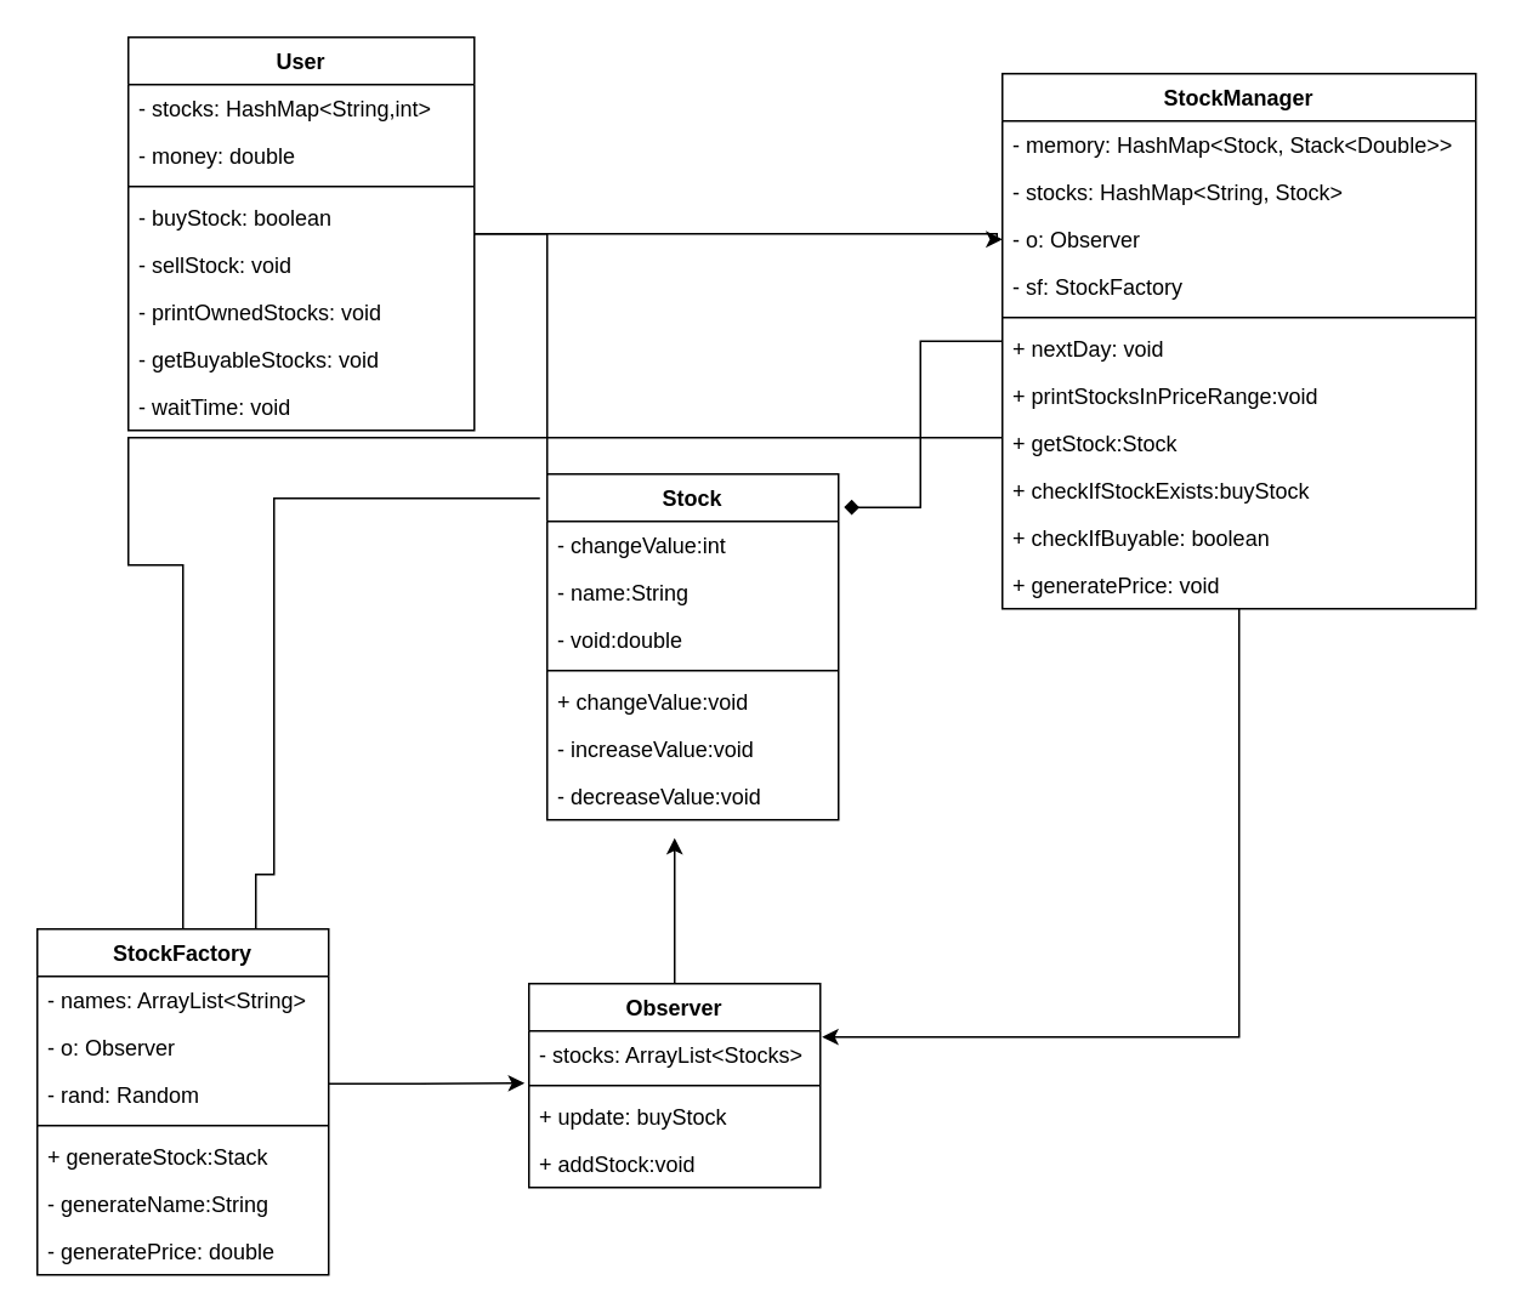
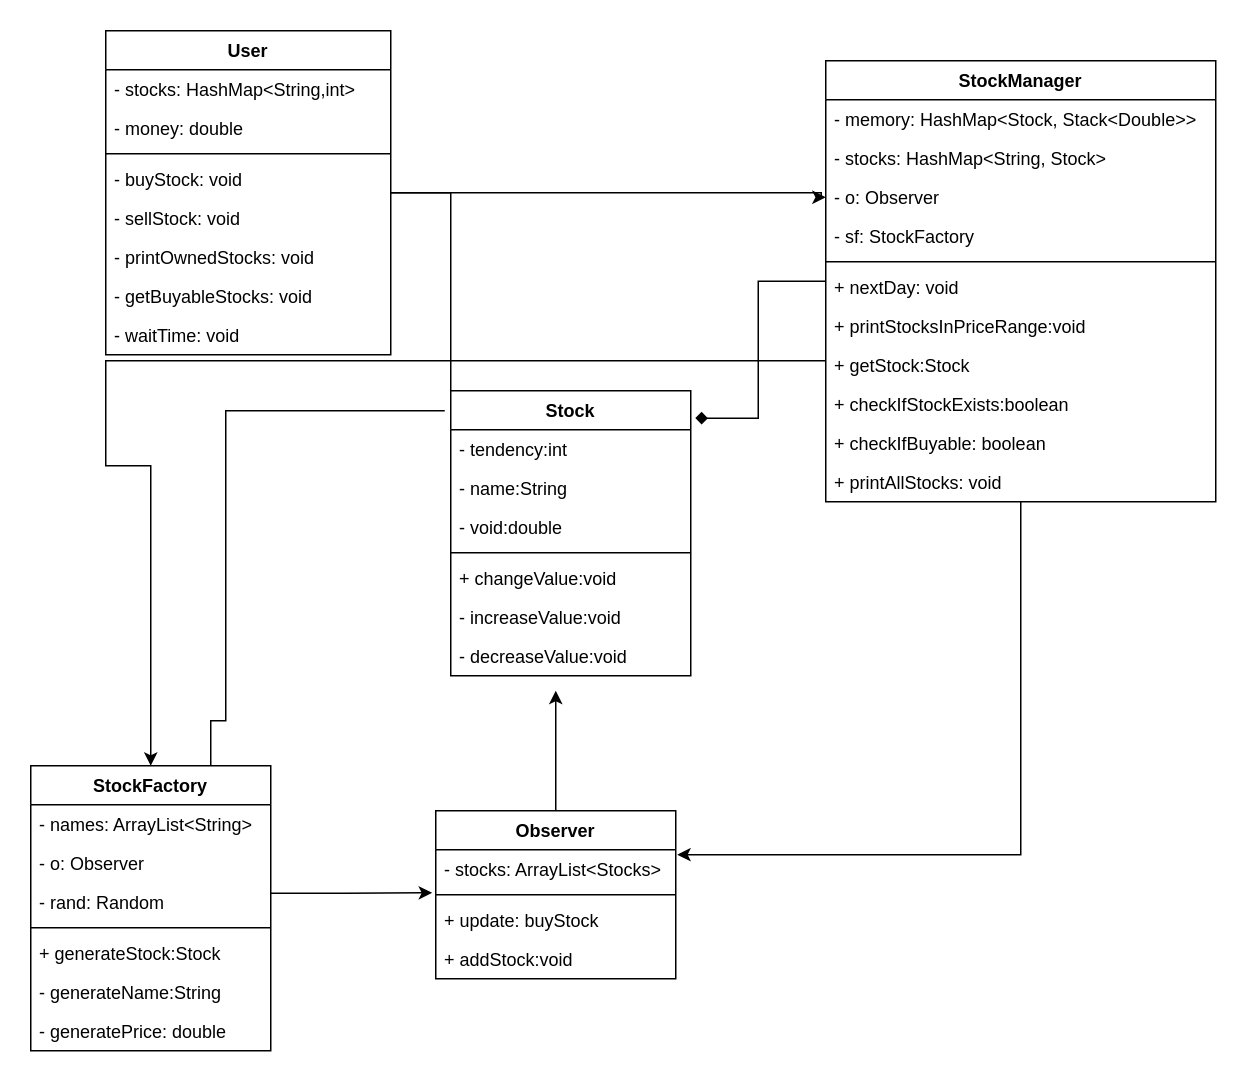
  <mxCell id="0" />
  <mxCell id="1" parent="0" />
  <mxCell id="2" style="edgeStyle=orthogonalEdgeStyle;rounded=0;orthogonalLoop=1;jettySize=auto;html=1;entryX=0;entryY=0.5;entryDx=0;entryDy=0;" edge="1" parent="1" source="4" target="19"><mxGeometry relative="1" as="geometry"><Array as="points"><mxPoint x="547" y="128" /><mxPoint x="547" y="131" /></Array></mxGeometry></mxCell>
  <mxCell id="3" style="edgeStyle=orthogonalEdgeStyle;rounded=0;orthogonalLoop=1;jettySize=auto;html=1;entryX=0;entryY=0;entryDx=0;entryDy=0;endArrow=none;" edge="1" parent="1" source="4" target="44"><mxGeometry relative="1" as="geometry" /></mxCell>
  <mxCell id="4" value="User" style="swimlane;fontStyle=1;align=center;verticalAlign=top;childLayout=stackLayout;horizontal=1;startSize=26;horizontalStack=0;resizeParent=1;resizeParentMax=0;resizeLast=0;collapsible=1;marginBottom=0;" vertex="1" parent="1"><mxGeometry x="70" y="20" width="190" height="216" as="geometry" /></mxCell>
  <mxCell id="5" value="- stocks: HashMap&lt;String,int&gt;" style="text;strokeColor=none;fillColor=none;align=left;verticalAlign=top;spacingLeft=4;spacingRight=4;overflow=hidden;rotatable=0;points=[[0,0.5],[1,0.5]];portConstraint=eastwest;" vertex="1" parent="4"><mxGeometry y="26" width="190" height="26" as="geometry" /></mxCell>
  <mxCell id="6" value="- money: double" style="text;strokeColor=none;fillColor=none;align=left;verticalAlign=top;spacingLeft=4;spacingRight=4;overflow=hidden;rotatable=0;points=[[0,0.5],[1,0.5]];portConstraint=eastwest;" vertex="1" parent="4"><mxGeometry y="52" width="190" height="26" as="geometry" /></mxCell>
  <mxCell id="7" value="" style="line;strokeWidth=1;fillColor=none;align=left;verticalAlign=middle;spacingTop=-1;spacingLeft=3;spacingRight=3;rotatable=0;labelPosition=right;points=[];portConstraint=eastwest;" vertex="1" parent="4"><mxGeometry y="78" width="190" height="8" as="geometry" /></mxCell>
- <mxCell id="8" value="- buyStock: boolean" style="text;strokeColor=none;fillColor=none;align=left;verticalAlign=top;spacingLeft=4;spacingRight=4;overflow=hidden;rotatable=0;points=[[0,0.5],[1,0.5]];portConstraint=eastwest;" vertex="1" parent="4"><mxGeometry y="86" width="190" height="26" as="geometry" /></mxCell>
+ <mxCell id="8" value="- buyStock: void" style="text;strokeColor=none;fillColor=none;align=left;verticalAlign=top;spacingLeft=4;spacingRight=4;overflow=hidden;rotatable=0;points=[[0,0.5],[1,0.5]];portConstraint=eastwest;" vertex="1" parent="4"><mxGeometry y="86" width="190" height="26" as="geometry" /></mxCell>
  <mxCell id="9" value="- sellStock: void" style="text;strokeColor=none;fillColor=none;align=left;verticalAlign=top;spacingLeft=4;spacingRight=4;overflow=hidden;rotatable=0;points=[[0,0.5],[1,0.5]];portConstraint=eastwest;" vertex="1" parent="4"><mxGeometry y="112" width="190" height="26" as="geometry" /></mxCell>
  <mxCell id="10" value="- printOwnedStocks: void" style="text;strokeColor=none;fillColor=none;align=left;verticalAlign=top;spacingLeft=4;spacingRight=4;overflow=hidden;rotatable=0;points=[[0,0.5],[1,0.5]];portConstraint=eastwest;" vertex="1" parent="4"><mxGeometry y="138" width="190" height="26" as="geometry" /></mxCell>
  <mxCell id="11" value="- getBuyableStocks: void" style="text;strokeColor=none;fillColor=none;align=left;verticalAlign=top;spacingLeft=4;spacingRight=4;overflow=hidden;rotatable=0;points=[[0,0.5],[1,0.5]];portConstraint=eastwest;" vertex="1" parent="4"><mxGeometry y="164" width="190" height="26" as="geometry" /></mxCell>
  <mxCell id="12" value="- waitTime: void" style="text;strokeColor=none;fillColor=none;align=left;verticalAlign=top;spacingLeft=4;spacingRight=4;overflow=hidden;rotatable=0;points=[[0,0.5],[1,0.5]];portConstraint=eastwest;" vertex="1" parent="4"><mxGeometry y="190" width="190" height="26" as="geometry" /></mxCell>
  <mxCell id="13" style="edgeStyle=orthogonalEdgeStyle;rounded=0;orthogonalLoop=1;jettySize=auto;html=1;entryX=1.006;entryY=0.125;entryDx=0;entryDy=0;entryPerimeter=0;" edge="1" parent="1" source="16" target="30"><mxGeometry relative="1" as="geometry"><Array as="points"><mxPoint x="680" y="569" /></Array></mxGeometry></mxCell>
- <mxCell id="14" style="edgeStyle=orthogonalEdgeStyle;rounded=0;orthogonalLoop=1;jettySize=auto;html=1;entryX=0.5;entryY=0;entryDx=0;entryDy=0;endArrow=none;" edge="1" parent="1" source="16" target="36"><mxGeometry relative="1" as="geometry"><Array as="points"><mxPoint x="70" y="240" /><mxPoint x="70" y="310" /></Array></mxGeometry></mxCell>
+ <mxCell id="14" style="edgeStyle=orthogonalEdgeStyle;rounded=0;orthogonalLoop=1;jettySize=auto;html=1;entryX=0.5;entryY=0;entryDx=0;entryDy=0;" edge="1" parent="1" source="16" target="36"><mxGeometry relative="1" as="geometry"><Array as="points"><mxPoint x="70" y="240" /><mxPoint x="70" y="310" /></Array></mxGeometry></mxCell>
  <mxCell id="15" style="edgeStyle=orthogonalEdgeStyle;rounded=0;orthogonalLoop=1;jettySize=auto;html=1;entryX=1.019;entryY=-0.298;entryDx=0;entryDy=0;entryPerimeter=0;endArrow=diamond;" edge="1" parent="1" source="16" target="45"><mxGeometry relative="1" as="geometry" /></mxCell>
  <mxCell id="16" value="StockManager" style="swimlane;fontStyle=1;align=center;verticalAlign=top;childLayout=stackLayout;horizontal=1;startSize=26;horizontalStack=0;resizeParent=1;resizeParentMax=0;resizeLast=0;collapsible=1;marginBottom=0;" vertex="1" parent="1"><mxGeometry x="550" y="40" width="260" height="294" as="geometry" /></mxCell>
  <mxCell id="17" value="- memory: HashMap&lt;Stock, Stack&lt;Double&gt;&gt;" style="text;strokeColor=none;fillColor=none;align=left;verticalAlign=top;spacingLeft=4;spacingRight=4;overflow=hidden;rotatable=0;points=[[0,0.5],[1,0.5]];portConstraint=eastwest;" vertex="1" parent="16"><mxGeometry y="26" width="260" height="26" as="geometry" /></mxCell>
  <mxCell id="18" value="- stocks: HashMap&lt;String, Stock&gt;" style="text;strokeColor=none;fillColor=none;align=left;verticalAlign=top;spacingLeft=4;spacingRight=4;overflow=hidden;rotatable=0;points=[[0,0.5],[1,0.5]];portConstraint=eastwest;" vertex="1" parent="16"><mxGeometry y="52" width="260" height="26" as="geometry" /></mxCell>
  <mxCell id="19" value="- o: Observer" style="text;strokeColor=none;fillColor=none;align=left;verticalAlign=top;spacingLeft=4;spacingRight=4;overflow=hidden;rotatable=0;points=[[0,0.5],[1,0.5]];portConstraint=eastwest;" vertex="1" parent="16"><mxGeometry y="78" width="260" height="26" as="geometry" /></mxCell>
  <mxCell id="20" value="- sf: StockFactory" style="text;strokeColor=none;fillColor=none;align=left;verticalAlign=top;spacingLeft=4;spacingRight=4;overflow=hidden;rotatable=0;points=[[0,0.5],[1,0.5]];portConstraint=eastwest;" vertex="1" parent="16"><mxGeometry y="104" width="260" height="26" as="geometry" /></mxCell>
  <mxCell id="21" value="" style="line;strokeWidth=1;fillColor=none;align=left;verticalAlign=middle;spacingTop=-1;spacingLeft=3;spacingRight=3;rotatable=0;labelPosition=right;points=[];portConstraint=eastwest;" vertex="1" parent="16"><mxGeometry y="130" width="260" height="8" as="geometry" /></mxCell>
  <mxCell id="22" value="+ nextDay: void" style="text;strokeColor=none;fillColor=none;align=left;verticalAlign=top;spacingLeft=4;spacingRight=4;overflow=hidden;rotatable=0;points=[[0,0.5],[1,0.5]];portConstraint=eastwest;" vertex="1" parent="16"><mxGeometry y="138" width="260" height="26" as="geometry" /></mxCell>
  <mxCell id="23" value="+ printStocksInPriceRange:void" style="text;strokeColor=none;fillColor=none;align=left;verticalAlign=top;spacingLeft=4;spacingRight=4;overflow=hidden;rotatable=0;points=[[0,0.5],[1,0.5]];portConstraint=eastwest;" vertex="1" parent="16"><mxGeometry y="164" width="260" height="26" as="geometry" /></mxCell>
  <mxCell id="24" value="+ getStock:Stock" style="text;strokeColor=none;fillColor=none;align=left;verticalAlign=top;spacingLeft=4;spacingRight=4;overflow=hidden;rotatable=0;points=[[0,0.5],[1,0.5]];portConstraint=eastwest;" vertex="1" parent="16"><mxGeometry y="190" width="260" height="26" as="geometry" /></mxCell>
- <mxCell id="25" value="+ checkIfStockExists:buyStock" style="text;strokeColor=none;fillColor=none;align=left;verticalAlign=top;spacingLeft=4;spacingRight=4;overflow=hidden;rotatable=0;points=[[0,0.5],[1,0.5]];portConstraint=eastwest;" vertex="1" parent="16"><mxGeometry y="216" width="260" height="26" as="geometry" /></mxCell>
+ <mxCell id="25" value="+ checkIfStockExists:boolean" style="text;strokeColor=none;fillColor=none;align=left;verticalAlign=top;spacingLeft=4;spacingRight=4;overflow=hidden;rotatable=0;points=[[0,0.5],[1,0.5]];portConstraint=eastwest;" vertex="1" parent="16"><mxGeometry y="216" width="260" height="26" as="geometry" /></mxCell>
  <mxCell id="26" value="+ checkIfBuyable: boolean" style="text;strokeColor=none;fillColor=none;align=left;verticalAlign=top;spacingLeft=4;spacingRight=4;overflow=hidden;rotatable=0;points=[[0,0.5],[1,0.5]];portConstraint=eastwest;" vertex="1" parent="16"><mxGeometry y="242" width="260" height="26" as="geometry" /></mxCell>
- <mxCell id="27" value="+ generatePrice: void" style="text;strokeColor=none;fillColor=none;align=left;verticalAlign=top;spacingLeft=4;spacingRight=4;overflow=hidden;rotatable=0;points=[[0,0.5],[1,0.5]];portConstraint=eastwest;" vertex="1" parent="16"><mxGeometry y="268" width="260" height="26" as="geometry" /></mxCell>
+ <mxCell id="27" value="+ printAllStocks: void" style="text;strokeColor=none;fillColor=none;align=left;verticalAlign=top;spacingLeft=4;spacingRight=4;overflow=hidden;rotatable=0;points=[[0,0.5],[1,0.5]];portConstraint=eastwest;" vertex="1" parent="16"><mxGeometry y="268" width="260" height="26" as="geometry" /></mxCell>
  <mxCell id="28" style="edgeStyle=orthogonalEdgeStyle;rounded=0;orthogonalLoop=1;jettySize=auto;html=1;" edge="1" parent="1" source="29"><mxGeometry relative="1" as="geometry"><mxPoint x="370" y="460" as="targetPoint" /></mxGeometry></mxCell>
  <mxCell id="29" value="Observer" style="swimlane;fontStyle=1;align=center;verticalAlign=top;childLayout=stackLayout;horizontal=1;startSize=26;horizontalStack=0;resizeParent=1;resizeParentMax=0;resizeLast=0;collapsible=1;marginBottom=0;" vertex="1" parent="1"><mxGeometry x="290" y="540" width="160" height="112" as="geometry" /></mxCell>
  <mxCell id="30" value="- stocks: ArrayList&lt;Stocks&gt;" style="text;strokeColor=none;fillColor=none;align=left;verticalAlign=top;spacingLeft=4;spacingRight=4;overflow=hidden;rotatable=0;points=[[0,0.5],[1,0.5]];portConstraint=eastwest;" vertex="1" parent="29"><mxGeometry y="26" width="160" height="26" as="geometry" /></mxCell>
  <mxCell id="31" value="" style="line;strokeWidth=1;fillColor=none;align=left;verticalAlign=middle;spacingTop=-1;spacingLeft=3;spacingRight=3;rotatable=0;labelPosition=right;points=[];portConstraint=eastwest;" vertex="1" parent="29"><mxGeometry y="52" width="160" height="8" as="geometry" /></mxCell>
  <mxCell id="32" value="+ update: buyStock" style="text;strokeColor=none;fillColor=none;align=left;verticalAlign=top;spacingLeft=4;spacingRight=4;overflow=hidden;rotatable=0;points=[[0,0.5],[1,0.5]];portConstraint=eastwest;" vertex="1" parent="29"><mxGeometry y="60" width="160" height="26" as="geometry" /></mxCell>
  <mxCell id="33" value="+ addStock:void" style="text;strokeColor=none;fillColor=none;align=left;verticalAlign=top;spacingLeft=4;spacingRight=4;overflow=hidden;rotatable=0;points=[[0,0.5],[1,0.5]];portConstraint=eastwest;" vertex="1" parent="29"><mxGeometry y="86" width="160" height="26" as="geometry" /></mxCell>
  <mxCell id="34" style="edgeStyle=orthogonalEdgeStyle;rounded=0;orthogonalLoop=1;jettySize=auto;html=1;entryX=-0.015;entryY=1.104;entryDx=0;entryDy=0;entryPerimeter=0;" edge="1" parent="1" source="36" target="30"><mxGeometry relative="1" as="geometry"><Array as="points"><mxPoint x="230" y="595" /><mxPoint x="230" y="595" /></Array></mxGeometry></mxCell>
  <mxCell id="35" style="edgeStyle=orthogonalEdgeStyle;rounded=0;orthogonalLoop=1;jettySize=auto;html=1;entryX=-0.025;entryY=0.07;entryDx=0;entryDy=0;entryPerimeter=0;endArrow=none;" edge="1" parent="1" source="36" target="44"><mxGeometry relative="1" as="geometry"><Array as="points"><mxPoint x="140" y="480" /><mxPoint x="150" y="480" /><mxPoint x="150" y="273" /></Array></mxGeometry></mxCell>
  <mxCell id="36" value="StockFactory" style="swimlane;fontStyle=1;align=center;verticalAlign=top;childLayout=stackLayout;horizontal=1;startSize=26;horizontalStack=0;resizeParent=1;resizeParentMax=0;resizeLast=0;collapsible=1;marginBottom=0;" vertex="1" parent="1"><mxGeometry x="20" y="510" width="160" height="190" as="geometry" /></mxCell>
  <mxCell id="37" value="- names: ArrayList&lt;String&gt;" style="text;strokeColor=none;fillColor=none;align=left;verticalAlign=top;spacingLeft=4;spacingRight=4;overflow=hidden;rotatable=0;points=[[0,0.5],[1,0.5]];portConstraint=eastwest;" vertex="1" parent="36"><mxGeometry y="26" width="160" height="26" as="geometry" /></mxCell>
  <mxCell id="38" value="- o: Observer" style="text;strokeColor=none;fillColor=none;align=left;verticalAlign=top;spacingLeft=4;spacingRight=4;overflow=hidden;rotatable=0;points=[[0,0.5],[1,0.5]];portConstraint=eastwest;" vertex="1" parent="36"><mxGeometry y="52" width="160" height="26" as="geometry" /></mxCell>
  <mxCell id="39" value="- rand: Random" style="text;strokeColor=none;fillColor=none;align=left;verticalAlign=top;spacingLeft=4;spacingRight=4;overflow=hidden;rotatable=0;points=[[0,0.5],[1,0.5]];portConstraint=eastwest;" vertex="1" parent="36"><mxGeometry y="78" width="160" height="26" as="geometry" /></mxCell>
  <mxCell id="40" value="" style="line;strokeWidth=1;fillColor=none;align=left;verticalAlign=middle;spacingTop=-1;spacingLeft=3;spacingRight=3;rotatable=0;labelPosition=right;points=[];portConstraint=eastwest;" vertex="1" parent="36"><mxGeometry y="104" width="160" height="8" as="geometry" /></mxCell>
- <mxCell id="41" value="+ generateStock:Stack" style="text;strokeColor=none;fillColor=none;align=left;verticalAlign=top;spacingLeft=4;spacingRight=4;overflow=hidden;rotatable=0;points=[[0,0.5],[1,0.5]];portConstraint=eastwest;" vertex="1" parent="36"><mxGeometry y="112" width="160" height="26" as="geometry" /></mxCell>
+ <mxCell id="41" value="+ generateStock:Stock" style="text;strokeColor=none;fillColor=none;align=left;verticalAlign=top;spacingLeft=4;spacingRight=4;overflow=hidden;rotatable=0;points=[[0,0.5],[1,0.5]];portConstraint=eastwest;" vertex="1" parent="36"><mxGeometry y="112" width="160" height="26" as="geometry" /></mxCell>
  <mxCell id="42" value="- generateName:String" style="text;strokeColor=none;fillColor=none;align=left;verticalAlign=top;spacingLeft=4;spacingRight=4;overflow=hidden;rotatable=0;points=[[0,0.5],[1,0.5]];portConstraint=eastwest;" vertex="1" parent="36"><mxGeometry y="138" width="160" height="26" as="geometry" /></mxCell>
  <mxCell id="43" value="- generatePrice: double" style="text;strokeColor=none;fillColor=none;align=left;verticalAlign=top;spacingLeft=4;spacingRight=4;overflow=hidden;rotatable=0;points=[[0,0.5],[1,0.5]];portConstraint=eastwest;" vertex="1" parent="36"><mxGeometry y="164" width="160" height="26" as="geometry" /></mxCell>
  <mxCell id="44" value="Stock" style="swimlane;fontStyle=1;align=center;verticalAlign=top;childLayout=stackLayout;horizontal=1;startSize=26;horizontalStack=0;resizeParent=1;resizeParentMax=0;resizeLast=0;collapsible=1;marginBottom=0;" vertex="1" parent="1"><mxGeometry x="300" y="260" width="160" height="190" as="geometry" /></mxCell>
- <mxCell id="45" value="- changeValue:int" style="text;strokeColor=none;fillColor=none;align=left;verticalAlign=top;spacingLeft=4;spacingRight=4;overflow=hidden;rotatable=0;points=[[0,0.5],[1,0.5]];portConstraint=eastwest;" vertex="1" parent="44"><mxGeometry y="26" width="160" height="26" as="geometry" /></mxCell>
+ <mxCell id="45" value="- tendency:int" style="text;strokeColor=none;fillColor=none;align=left;verticalAlign=top;spacingLeft=4;spacingRight=4;overflow=hidden;rotatable=0;points=[[0,0.5],[1,0.5]];portConstraint=eastwest;" vertex="1" parent="44"><mxGeometry y="26" width="160" height="26" as="geometry" /></mxCell>
  <mxCell id="46" value="- name:String" style="text;strokeColor=none;fillColor=none;align=left;verticalAlign=top;spacingLeft=4;spacingRight=4;overflow=hidden;rotatable=0;points=[[0,0.5],[1,0.5]];portConstraint=eastwest;" vertex="1" parent="44"><mxGeometry y="52" width="160" height="26" as="geometry" /></mxCell>
  <mxCell id="47" value="- void:double" style="text;strokeColor=none;fillColor=none;align=left;verticalAlign=top;spacingLeft=4;spacingRight=4;overflow=hidden;rotatable=0;points=[[0,0.5],[1,0.5]];portConstraint=eastwest;" vertex="1" parent="44"><mxGeometry y="78" width="160" height="26" as="geometry" /></mxCell>
  <mxCell id="48" value="" style="line;strokeWidth=1;fillColor=none;align=left;verticalAlign=middle;spacingTop=-1;spacingLeft=3;spacingRight=3;rotatable=0;labelPosition=right;points=[];portConstraint=eastwest;" vertex="1" parent="44"><mxGeometry y="104" width="160" height="8" as="geometry" /></mxCell>
  <mxCell id="49" value="+ changeValue:void" style="text;strokeColor=none;fillColor=none;align=left;verticalAlign=top;spacingLeft=4;spacingRight=4;overflow=hidden;rotatable=0;points=[[0,0.5],[1,0.5]];portConstraint=eastwest;" vertex="1" parent="44"><mxGeometry y="112" width="160" height="26" as="geometry" /></mxCell>
  <mxCell id="50" value="- increaseValue:void" style="text;strokeColor=none;fillColor=none;align=left;verticalAlign=top;spacingLeft=4;spacingRight=4;overflow=hidden;rotatable=0;points=[[0,0.5],[1,0.5]];portConstraint=eastwest;" vertex="1" parent="44"><mxGeometry y="138" width="160" height="26" as="geometry" /></mxCell>
  <mxCell id="51" value="- decreaseValue:void" style="text;strokeColor=none;fillColor=none;align=left;verticalAlign=top;spacingLeft=4;spacingRight=4;overflow=hidden;rotatable=0;points=[[0,0.5],[1,0.5]];portConstraint=eastwest;" vertex="1" parent="44"><mxGeometry y="164" width="160" height="26" as="geometry" /></mxCell>
